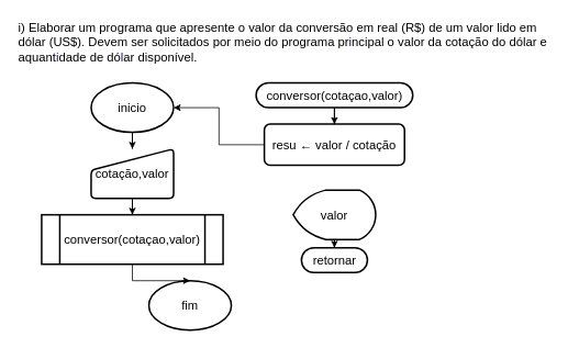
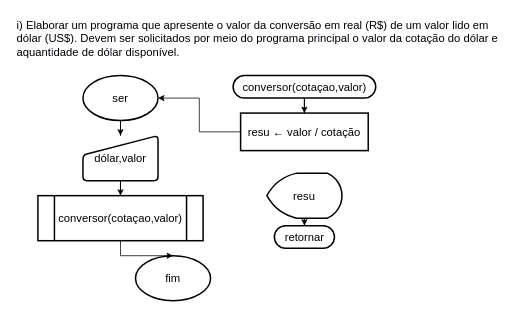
  <mxCell id="0" />
  <mxCell id="1" parent="0" />
  <mxCell id="2" value="&lt;span class=&quot;fontstyle0&quot; style=&quot;font-size: 15px;&quot;&gt;i) Elaborar um programa que apresente o valor da conversão em real (R$) de um valor lido em&lt;br style=&quot;font-size: 15px;&quot;&gt;dólar (US$)&lt;/span&gt;&lt;span style=&quot;color: rgb(17, 33, 71); font-size: 15px;&quot; class=&quot;fontstyle0&quot;&gt;. &lt;/span&gt;&lt;span class=&quot;fontstyle0&quot; style=&quot;font-size: 15px;&quot;&gt;Devem ser solicitados por meio do programa pr&lt;/span&gt;&lt;span style=&quot;color: rgb(17, 33, 71); font-size: 15px;&quot; class=&quot;fontstyle0&quot;&gt;i&lt;/span&gt;&lt;span class=&quot;fontstyle0&quot; style=&quot;font-size: 15px;&quot;&gt;ncipal o valor da cotação do dólar e&lt;br style=&quot;font-size: 15px;&quot;&gt;aquant&lt;/span&gt;&lt;span style=&quot;color: rgb(17, 33, 71); font-size: 15px;&quot; class=&quot;fontstyle0&quot;&gt;i&lt;/span&gt;&lt;span class=&quot;fontstyle0&quot; style=&quot;font-size: 15px;&quot;&gt;dade de dó&lt;/span&gt;&lt;span style=&quot;color: rgb(17, 33, 71); font-size: 15px;&quot; class=&quot;fontstyle0&quot;&gt;l&lt;/span&gt;&lt;span class=&quot;fontstyle0&quot; style=&quot;font-size: 15px;&quot;&gt;ar disponível.&lt;/span&gt; &lt;br style=&quot;font-size: 15px;&quot;&gt;" style="text;html=1;align=left;verticalAlign=middle;resizable=0;points=[];autosize=1;strokeColor=none;fillColor=none;fontSize=15;" vertex="1" parent="1"><mxGeometry width="660" height="60" as="geometry" x="20" y="20" /></mxCell>
  <mxCell id="3" value="" style="edgeStyle=orthogonalEdgeStyle;rounded=0;orthogonalLoop=1;jettySize=auto;html=1;fontSize=15;" edge="1" parent="1" source="4" target="12"><mxGeometry relative="1" as="geometry" /></mxCell>
- <mxCell id="4" value="valor" style="strokeWidth=2;html=1;shape=mxgraph.flowchart.display;whiteSpace=wrap;fontSize=15;" vertex="1" parent="1"><mxGeometry x="355" y="230" width="100" height="60" as="geometry" /></mxCell>
+ <mxCell id="4" value="resu" style="strokeWidth=2;html=1;shape=mxgraph.flowchart.display;whiteSpace=wrap;fontSize=15;" vertex="1" parent="1"><mxGeometry x="355" y="230" width="100" height="60" as="geometry" /></mxCell>
  <mxCell id="5" value="" style="edgeStyle=orthogonalEdgeStyle;rounded=0;orthogonalLoop=1;jettySize=auto;html=1;fontSize=15;" edge="1" parent="1" source="6" target="16"><mxGeometry relative="1" as="geometry" /></mxCell>
- <mxCell id="6" value="cotação,valor" style="html=1;strokeWidth=2;shape=manualInput;whiteSpace=wrap;rounded=1;size=26;arcSize=11;fontSize=15;" vertex="1" parent="1"><mxGeometry x="110" y="180" width="100" height="60" as="geometry" /></mxCell>
+ <mxCell id="6" value="dólar,valor" style="html=1;strokeWidth=2;shape=manualInput;whiteSpace=wrap;rounded=1;size=26;arcSize=11;fontSize=15;" vertex="1" parent="1"><mxGeometry x="110" y="180" width="100" height="60" as="geometry" /></mxCell>
  <mxCell id="7" value="" style="edgeStyle=orthogonalEdgeStyle;rounded=0;orthogonalLoop=1;jettySize=auto;html=1;fontSize=15;" edge="1" parent="1" source="8" target="11"><mxGeometry relative="1" as="geometry" /></mxCell>
- <mxCell id="8" value="resu ← valor / cotação" style="rounded=1;whiteSpace=wrap;html=1;absoluteArcSize=1;arcSize=14;strokeWidth=2;fontSize=15;" vertex="1" parent="1"><mxGeometry x="320" y="150" width="170" height="50" as="geometry" /></mxCell>
+ <mxCell id="8" value="resu ← valor / cotação" style="whiteSpace=wrap;html=1;absoluteArcSize=1;arcSize=14;strokeWidth=2;fontSize=15;rounded=0;" vertex="1" parent="1"><mxGeometry x="320" y="150" width="170" height="50" as="geometry" /></mxCell>
  <mxCell id="9" value="fim" style="strokeWidth=2;html=1;shape=mxgraph.flowchart.start_1;whiteSpace=wrap;fontSize=15;" vertex="1" parent="1"><mxGeometry x="180" y="340" width="100" height="60" as="geometry" /></mxCell>
  <mxCell id="10" value="" style="edgeStyle=orthogonalEdgeStyle;rounded=0;orthogonalLoop=1;jettySize=auto;html=1;fontSize=15;" edge="1" parent="1" source="11" target="6"><mxGeometry relative="1" as="geometry" /></mxCell>
- <mxCell id="11" value="inicio" style="strokeWidth=2;html=1;shape=mxgraph.flowchart.start_1;whiteSpace=wrap;fontSize=15;" vertex="1" parent="1"><mxGeometry x="110" y="100" width="100" height="60" as="geometry" /></mxCell>
+ <mxCell id="11" value="ser" style="strokeWidth=2;html=1;shape=mxgraph.flowchart.start_1;whiteSpace=wrap;fontSize=15;" vertex="1" parent="1"><mxGeometry x="110" y="100" width="100" height="60" as="geometry" /></mxCell>
  <mxCell id="12" value="retornar" style="html=1;dashed=0;whitespace=wrap;shape=mxgraph.dfd.start;fontSize=15;strokeWidth=2;" vertex="1" parent="1"><mxGeometry x="365" y="300" width="80" height="30" as="geometry" /></mxCell>
  <mxCell id="13" value="" style="edgeStyle=orthogonalEdgeStyle;rounded=0;orthogonalLoop=1;jettySize=auto;html=1;fontSize=15;" edge="1" parent="1" source="14" target="8"><mxGeometry relative="1" as="geometry" /></mxCell>
  <mxCell id="14" value="conversor(cotaçao,valor)" style="html=1;dashed=0;whitespace=wrap;shape=mxgraph.dfd.start;fontSize=15;strokeWidth=2;" vertex="1" parent="1"><mxGeometry x="310" y="100" width="190" height="30" as="geometry" /></mxCell>
  <mxCell id="15" value="" style="edgeStyle=orthogonalEdgeStyle;rounded=0;orthogonalLoop=1;jettySize=auto;html=1;fontSize=15;" edge="1" parent="1" source="16" target="9"><mxGeometry relative="1" as="geometry" /></mxCell>
  <mxCell id="16" value="conversor(cotaçao,valor)" style="shape=process;whiteSpace=wrap;html=1;backgroundOutline=1;fontSize=15;strokeWidth=2;rounded=1;arcSize=0;" vertex="1" parent="1"><mxGeometry x="50" y="260" width="220" height="60" as="geometry" /></mxCell>
